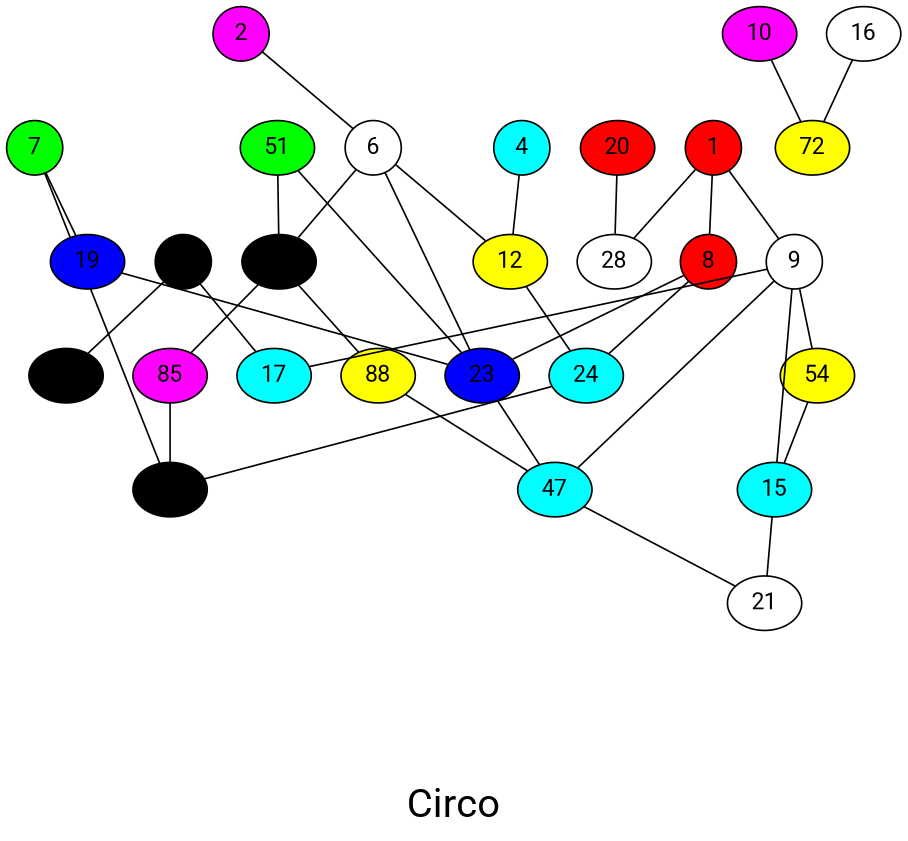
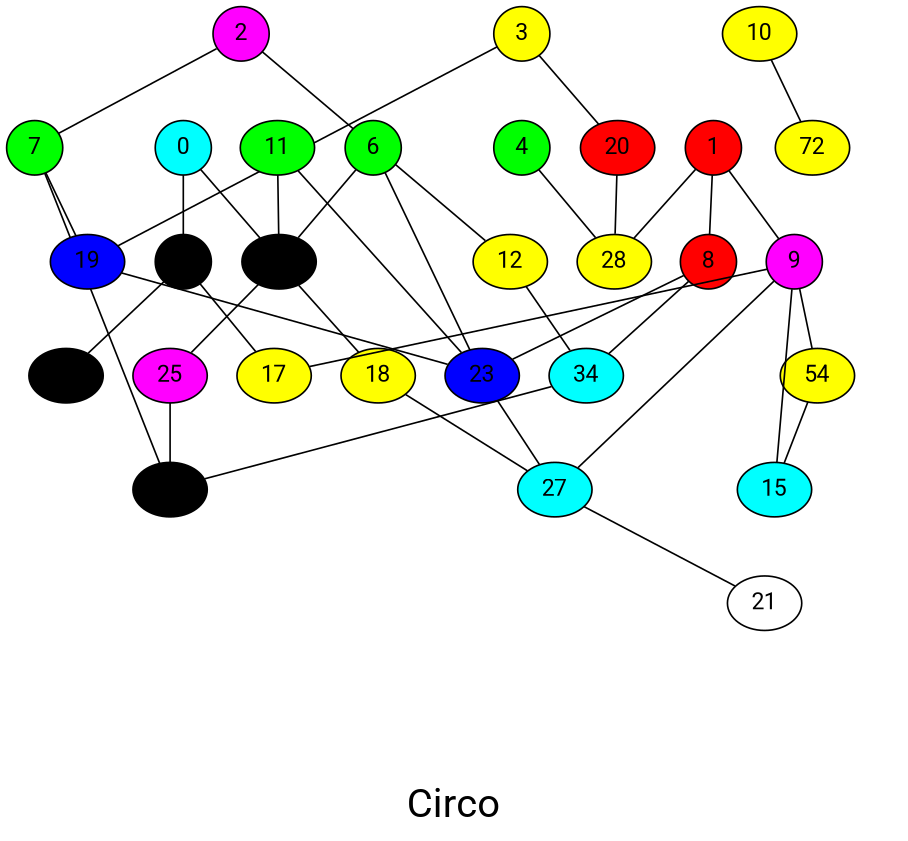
  graph {
    fontname=Roboto
    fontsize=24
    label="\nCirco\n"
    splines=false
    node [fillcolor=yellow fontname=Roboto shape=ellipse style=filled]
    edge [fontname=Roboto]
+   0 [fillcolor=cyan height=0.3 width=0.3]
    5 [fillcolor=black height=0.3 width=0.3]
    13 [fillcolor=black height=0.3 width=0.3]
-   17 [fillcolor=cyan height=0.3 width=0.3]
+   17 [height=0.3 width=0.3]
    29 [fillcolor=black height=0.3 width=0.3]
-   18 [height=0.3 width=0.3 label=88]
-   25 [fillcolor=magenta height=0.3 width=0.3 label=85]
-   27 [fillcolor=cyan height=0.3 width=0.3 label=47]
+   18 [height=0.3 width=0.3]
+   25 [fillcolor=magenta height=0.3 width=0.3]
+   27 [fillcolor=cyan height=0.3 width=0.3]
    26 [fillcolor=black height=0.3 width=0.3]
    1 [fillcolor=red height=0.3 width=0.3]
    8 [fillcolor=red height=0.3 width=0.3]
-   9 [fillcolor=white height=0.3 width=0.3]
-   28 [fillcolor=white height=0.3 width=0.3]
+   9 [fillcolor=magenta height=0.3 width=0.3]
+   28 [height=0.3 width=0.3]
    23 [fillcolor=blue height=0.3 width=0.3]
-   24 [fillcolor=cyan height=0.3 width=0.3]
+   24 [fillcolor=cyan height=0.3 width=0.3 label=34]
    n16 [height=0.3 label=54 width=0.3]
    21 [fillcolor=white height=0.3 width=0.3]
    15 [fillcolor=cyan height=0.3 width=0.3]
    2 [fillcolor=magenta height=0.3 width=0.3]
    7 [fillcolor=green height=0.3 width=0.3]
    12 [height=0.3 width=0.3]
    19 [fillcolor=blue height=0.3 width=0.3]
-   10 [fillcolor=magenta height=0.3 width=0.3]
+   10 [height=0.3 width=0.3]
    n24 [height=0.3 label=72 width=0.3]
+   3 [height=0.3 width=0.3]
    20 [fillcolor=red height=0.3 width=0.3]
-   4 [fillcolor=cyan height=0.3 width=0.3]
-   6 [fillcolor=white height=0.3 width=0.3]
-   11 [fillcolor=green height=0.3 width=0.3 label=51]
-   16 [fillcolor=white height=0.3 width=0.3]
+   4 [fillcolor=green height=0.3 width=0.3]
+   6 [fillcolor=green height=0.3 width=0.3]
+   11 [fillcolor=green height=0.3 width=0.3]
+   0 -- 5
+   0 -- 13
    5 -- 17
    5 -- 29
    13 -- 18
    13 -- 25
    18 -- 27
    25 -- 26
    27 -- 21
    1 -- 8
    1 -- 9
    1 -- 28
    8 -- 23
    8 -- 24
    9 -- 17
    9 -- 27
    9 -- n16
-   9 -- 21
+   9 -- 15
    23 -- 27
    24 -- 26
    n16 -- 15
+   2 -- 7
    2 -- 12
    7 -- 26
    7 -- 19
    12 -- 24
    19 -- 23
    10 -- n24
+   3 -- 19
+   3 -- 20
    20 -- 28
-   4 -- 12
+   4 -- 28
    6 -- 13
    6 -- 23
    11 -- 13
    11 -- 23
-   16 -- n24
  }
